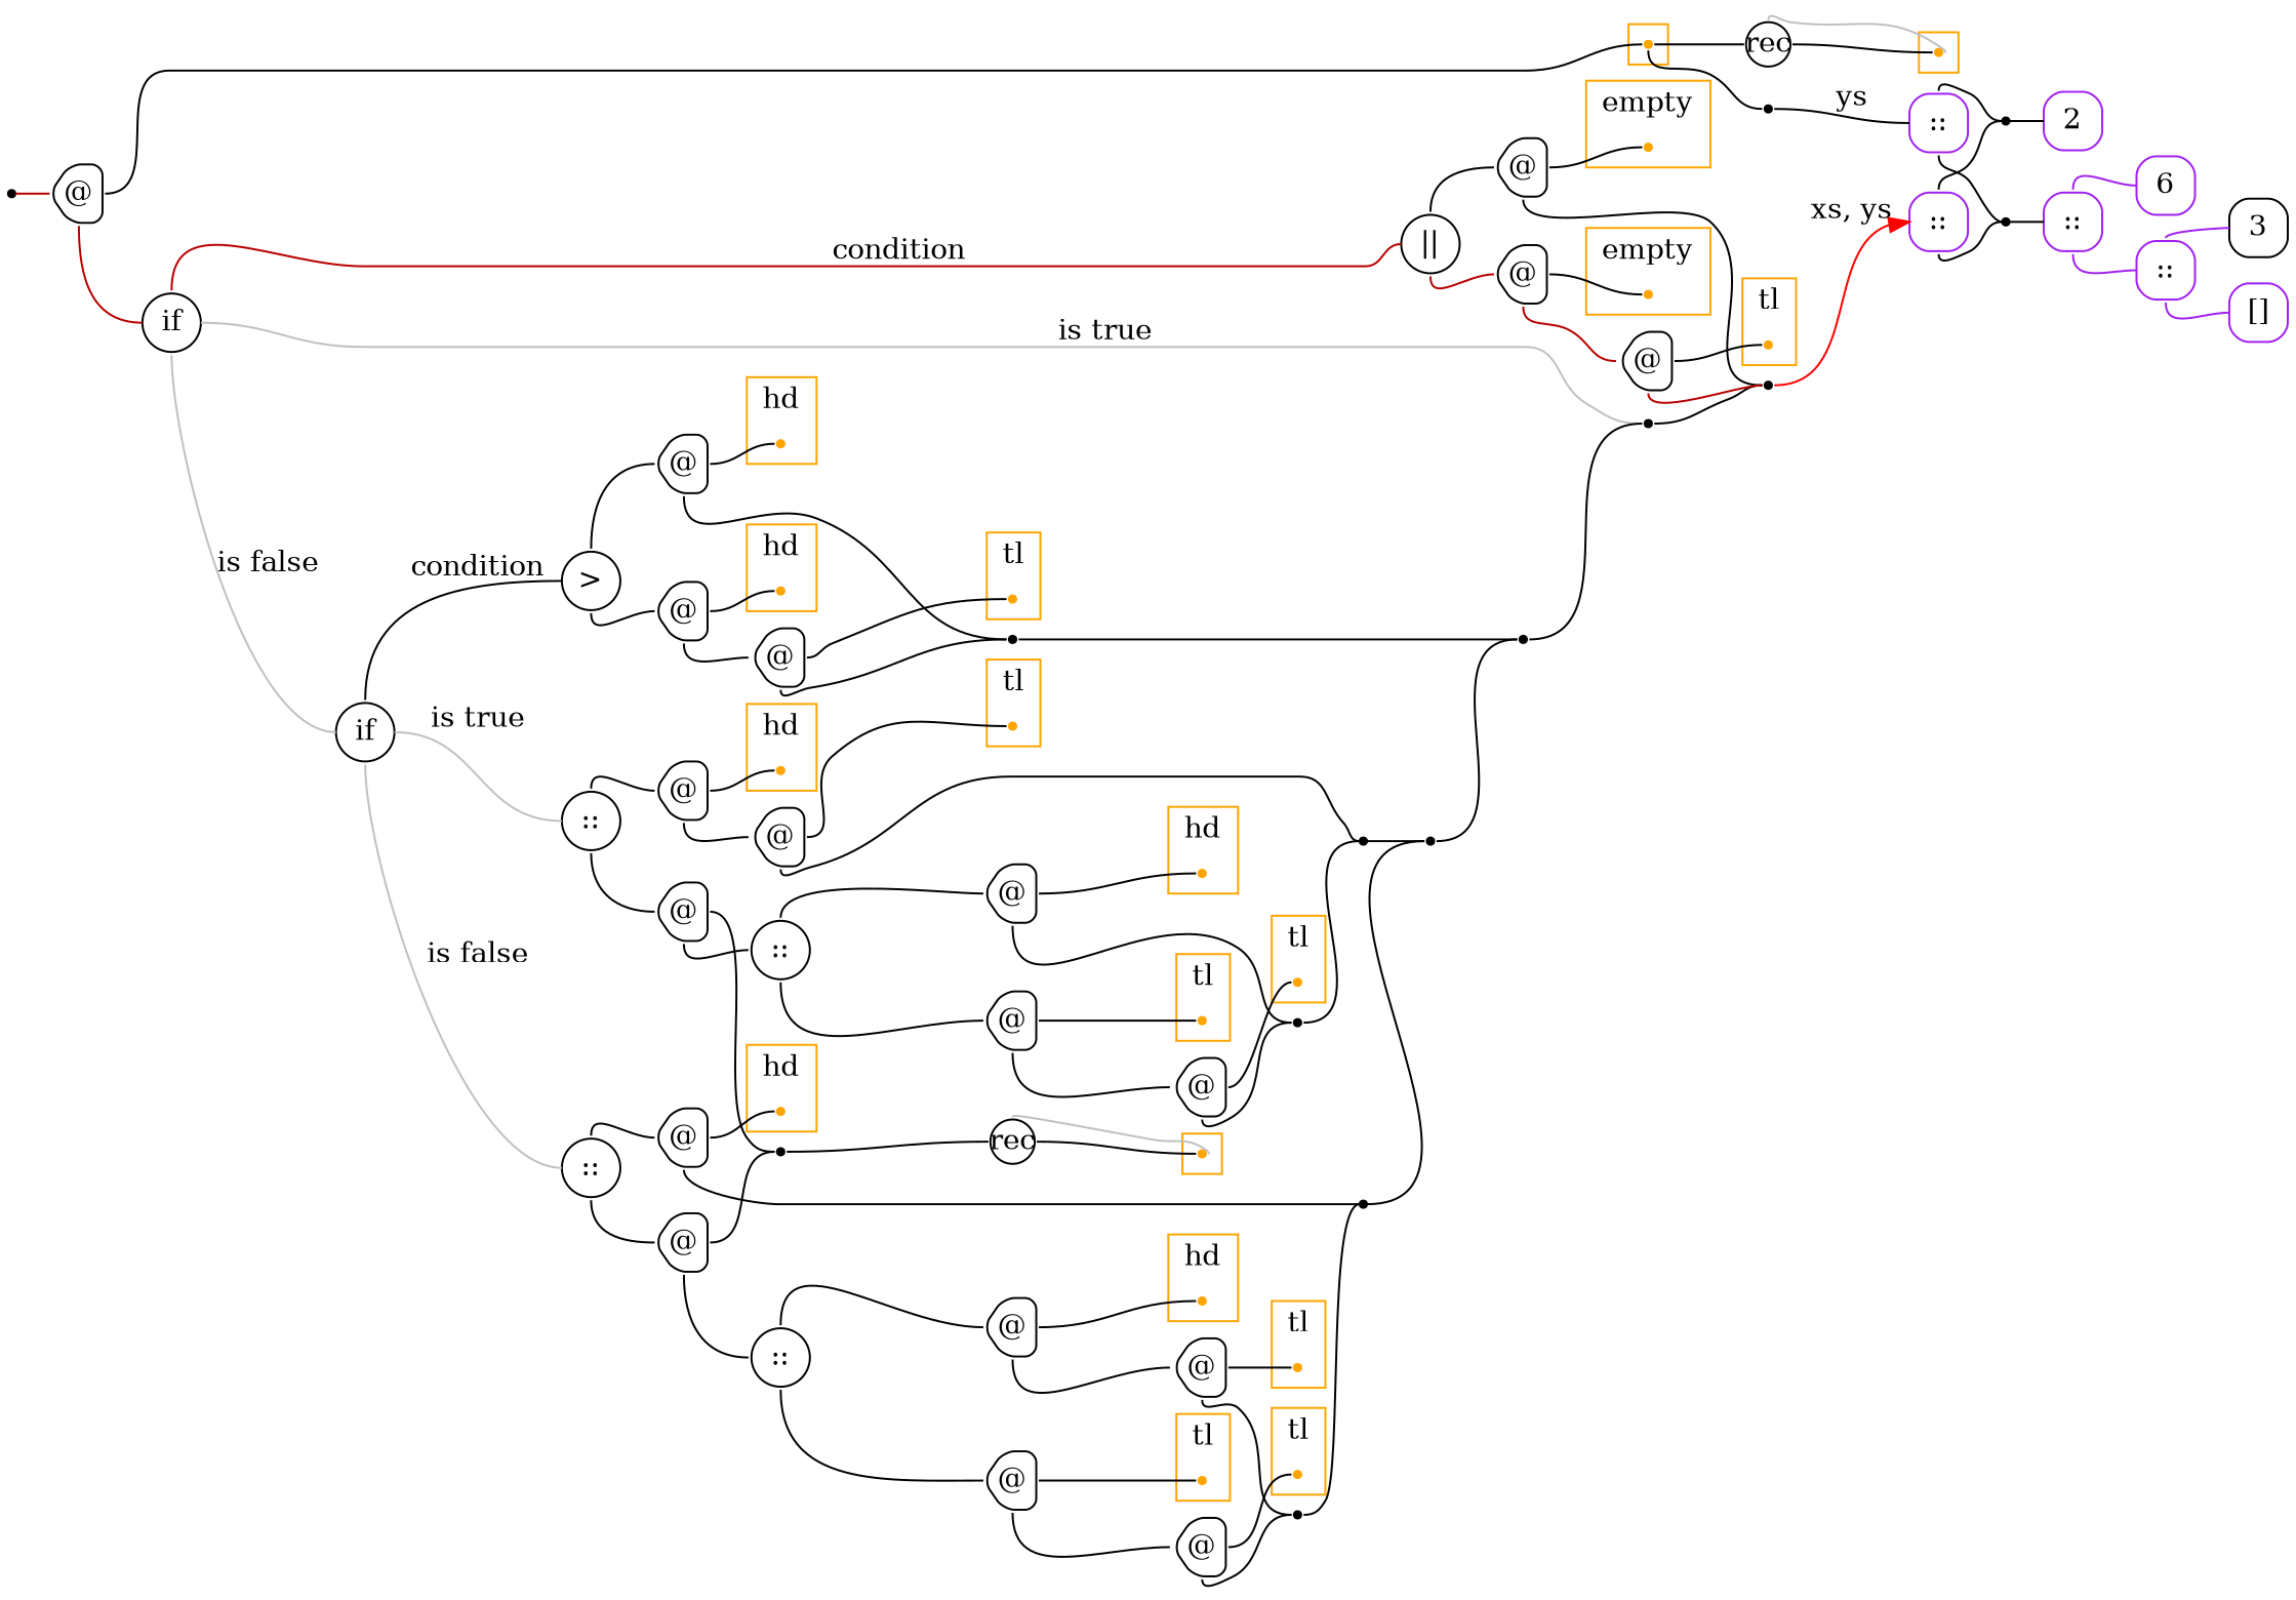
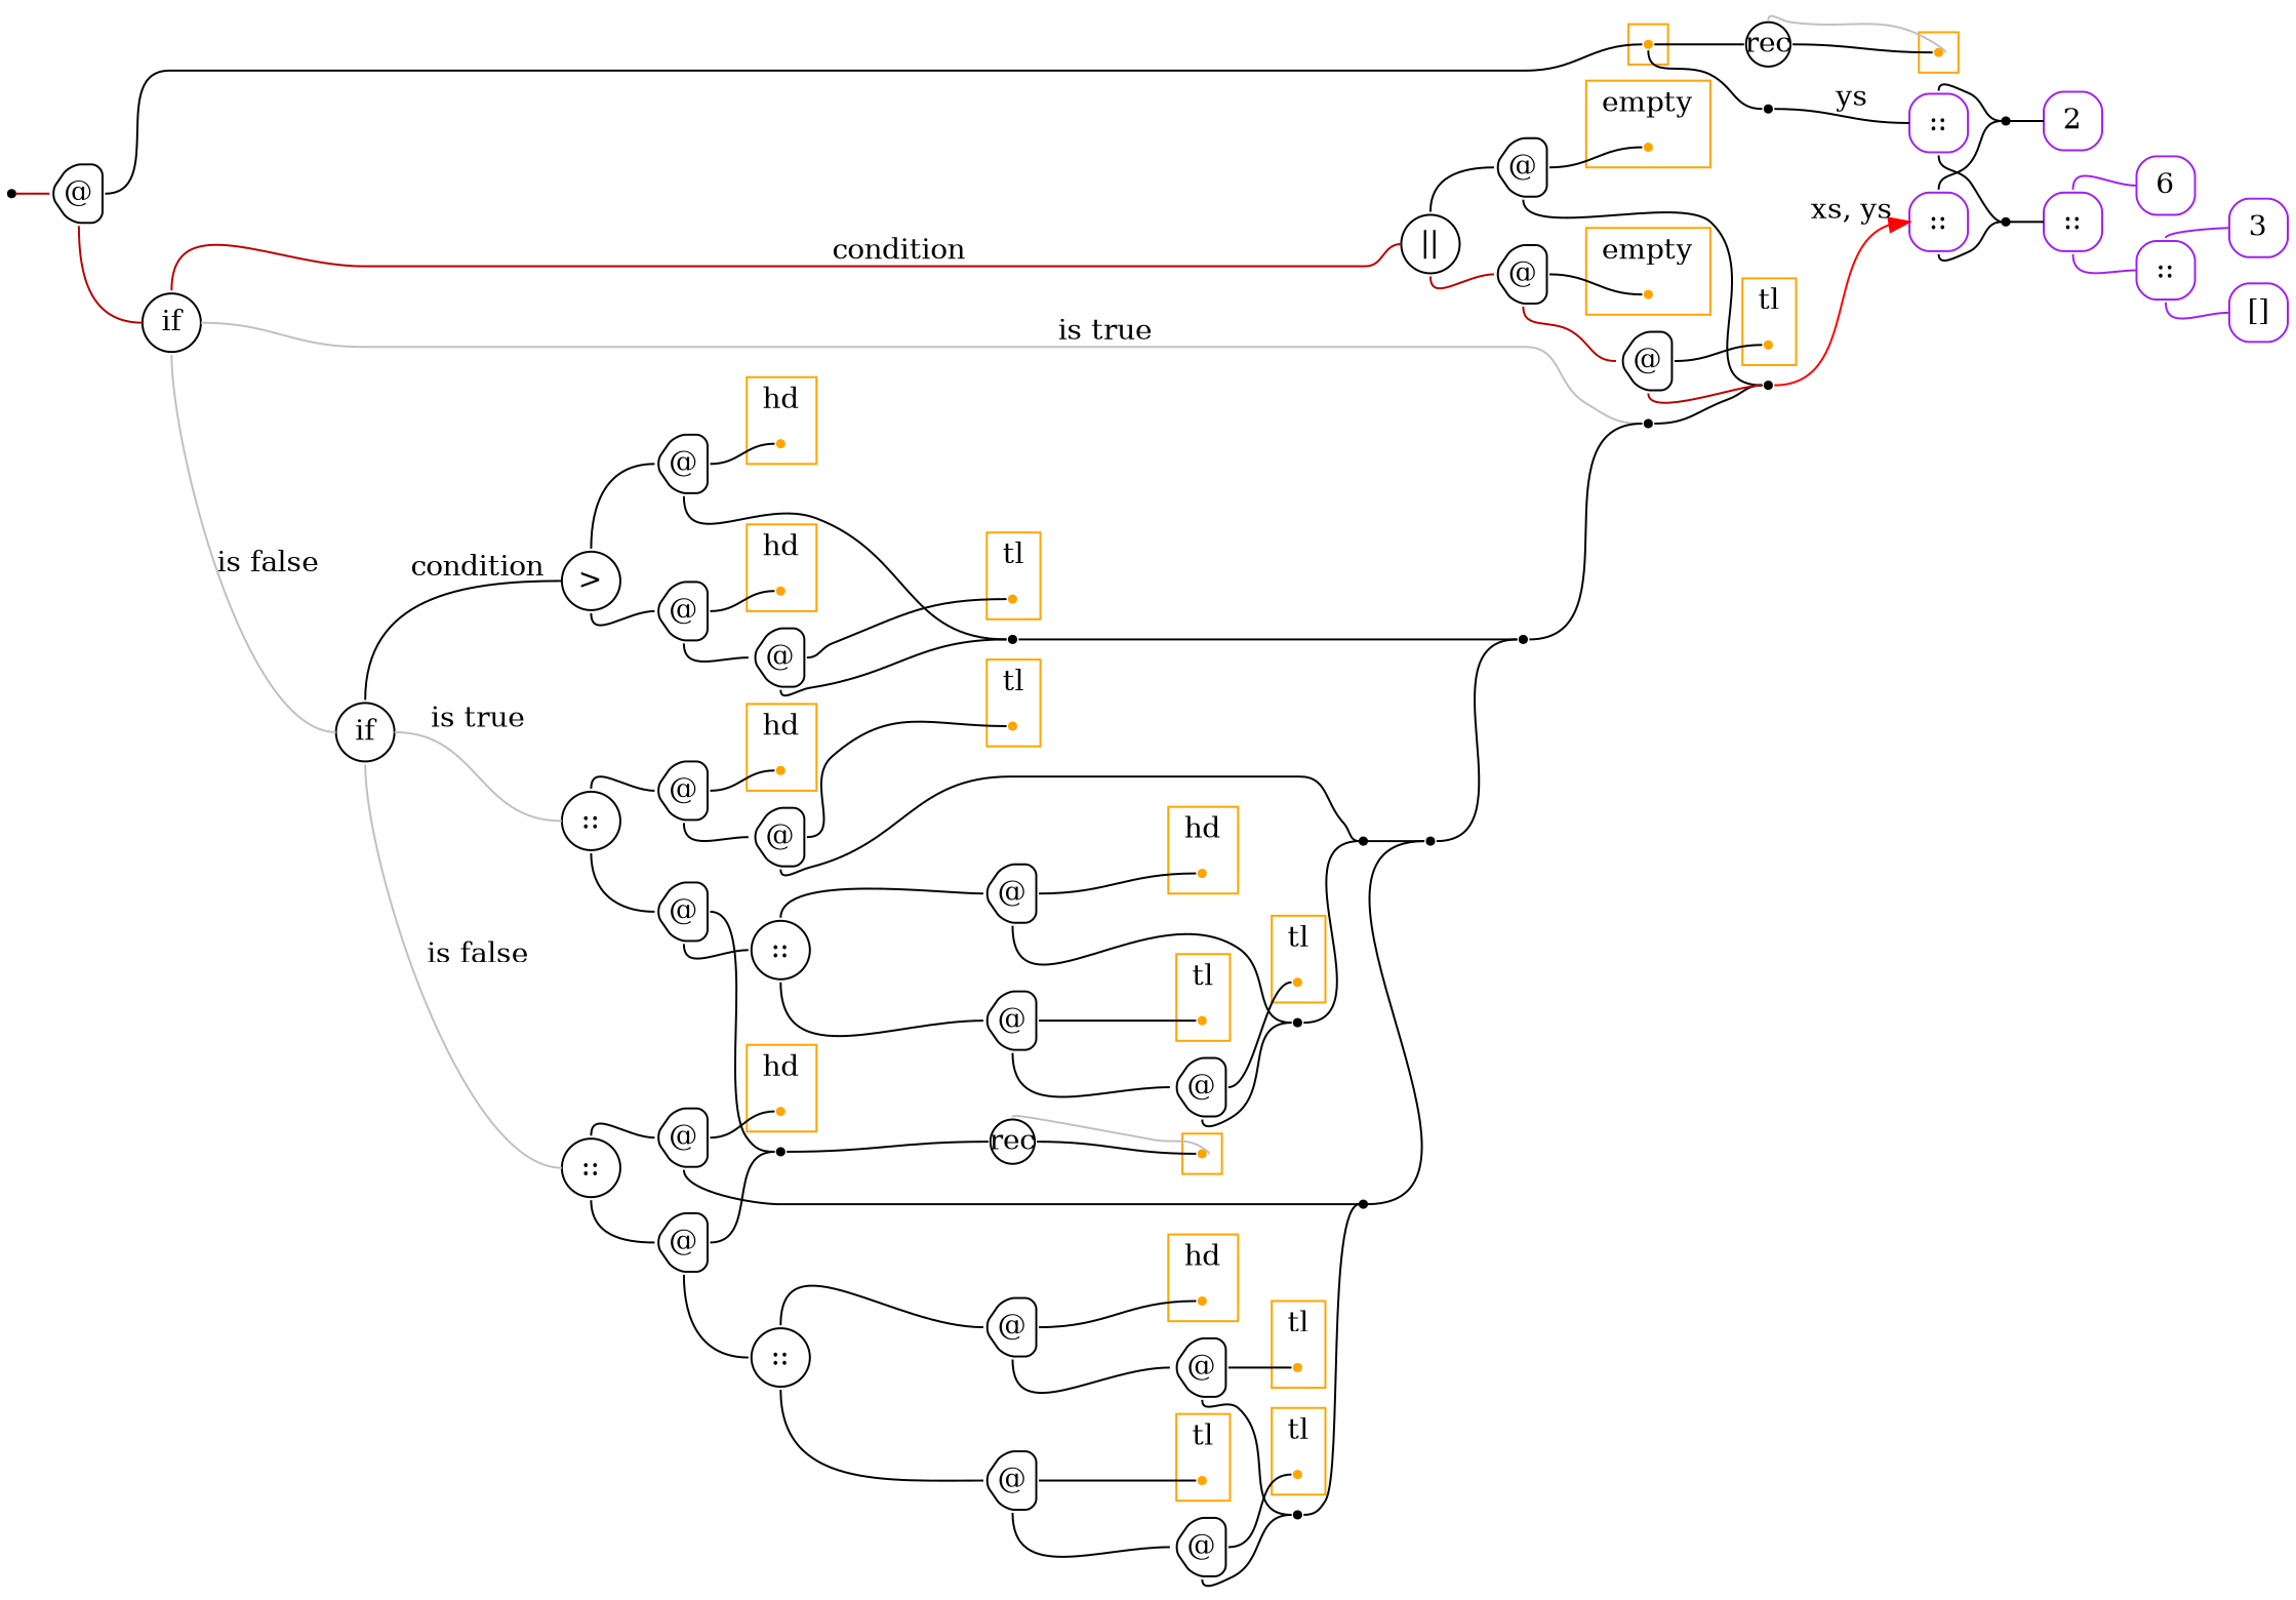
  digraph {
    labeldistance=0
    nodesep=.175
    rankdir=LR
    ranksep=.175
    node [color="#000000" fixedsize=true orientation=90 shape=point style=rounded]
    edge [arrowhead=none arrowtail=none headport=w tailport=e]
    ndcluster_nd366 [color=orange style=""]
    ndcluster_nd560 [color=orange style=""]
    ndcluster_nd55 [color=orange style=""]
    ndcluster_nd106 [color=orange style=""]
    ndcluster_nd120 [color=orange style=""]
    ndcluster_nd131 [color=orange style=""]
    ndcluster_nd152 [color=orange style=""]
    ndcluster_nd166 [color=orange style=""]
    ndcluster_nd177 [color=orange style=""]
    ndcluster_nd195 [color=orange style=""]
    ndcluster_nd206 [color=orange style=""]
    ndcluster_nd226 [color=orange style=""]
    ndcluster_nd240 [color=orange style=""]
    ndcluster_nd251 [color=orange style=""]
    ndcluster_nd272 [color=orange style=""]
    ndcluster_nd291 [color=orange style=""]
    ndcluster_nd302 [color=orange style=""]
    ndcluster_nd317 [color=orange style=""]
    ndcluster_nd328 [color=orange style=""]
    nd1 [color="" orientation="" style=""]
    n21 [height=.4 label="@" shape=house width=.4]
    n22 [height=.3 label=rec shape=circle width=.3 orientation=""]
    n23 [color=purple height=.4 label=2 shape=square width=.4]
    n24 [color=purple height=.4 label=6 shape=square width=.4]
-   n25 [height=.4 label=3 shape=square width=.4]
+   n25 [color=purple height=.4 label=3 shape=square width=.4]
    n26 [color=purple height=.4 label="[]" shape=square width=.4]
    n27 [color=purple height=.4 label="::" shape=square width=.4]
    n28 [color=purple height=.4 label="::" shape=square width=.4]
    n29 [color=purple height=.4 label="::" shape=square width=.4]
    n30 [label=" " color=""]
    n31 [label=" " color=""]
    n32 [height=.3 label=rec shape=circle width=.3 orientation=""]
    n33 [height=.4 label=if shape=circle width=.4 orientation=""]
    n34 [label=" " color=""]
    n35 [color=purple height=.4 label="::" shape=square width=.4]
    n36 [height=.4 label="||" shape=circle width=.4 orientation=""]
    n37 [height=.4 label=if shape=circle width=.4 orientation=""]
    n38 [label=" " color=""]
    n39 [height=.4 label="@" shape=house width=.4]
    n40 [height=.4 label="@" shape=house width=.4]
    n41 [label=" " color=""]
    n42 [height=.4 label="@" shape=house width=.4]
    n43 [height=.4 label=">" shape=circle width=.4 orientation=""]
    n44 [height=.4 label="::" shape=circle width=.4 orientation=""]
    n45 [height=.4 label="::" shape=circle width=.4 orientation=""]
    n46 [height=.4 label="@" shape=house width=.4]
    n47 [height=.4 label="@" shape=house width=.4]
    n48 [label=" " color=""]
    n49 [height=.4 label="@" shape=house width=.4]
    n50 [label=" " color=""]
    n51 [height=.4 label="@" shape=house width=.4]
    n52 [height=.4 label="@" shape=house width=.4]
    n53 [height=.4 label="@" shape=house width=.4]
    n54 [label=" " color=""]
    n55 [height=.4 label="::" shape=circle width=.4 orientation=""]
    n56 [label=" " color=""]
    n57 [height=.4 label="@" shape=house width=.4]
    n58 [height=.4 label="@" shape=house width=.4]
    n59 [label=" " color=""]
    n60 [height=.4 label="@" shape=house width=.4]
    n61 [label=" " color=""]
    n62 [height=.4 label="@" shape=house width=.4]
    n63 [height=.4 label="@" shape=house width=.4]
    n64 [label=" " color=""]
    n65 [height=.4 label="::" shape=circle width=.4 orientation=""]
    n66 [height=.4 label="@" shape=house width=.4]
    n67 [height=.4 label="@" shape=house width=.4]
    n68 [height=.4 label="@" shape=house width=.4]
    n69 [label=" " color=""]
    n70 [height=.4 label="@" shape=house width=.4]
    subgraph cluster_1 {
      color=orange
      style=fill
      ndcluster_nd366
    }
    subgraph cluster_2 {
      color=orange
      label=empty
      style=fill
      ndcluster_nd120
    }
    subgraph cluster_3 {
      color=orange
      style=fill
      ndcluster_nd560
    }
    subgraph cluster_4 {
      color=orange
      style=fill
      ndcluster_nd55
    }
    subgraph cluster_5 {
      color=orange
      label=empty
      style=fill
      ndcluster_nd106
    }
    subgraph cluster_6 {
      color=orange
      label=tl
      style=fill
      ndcluster_nd131
    }
    subgraph cluster_7 {
      color=orange
      label=hd
      style=fill
      ndcluster_nd152
    }
    subgraph cluster_8 {
      color=orange
      label=hd
      style=fill
      ndcluster_nd166
    }
    subgraph cluster_9 {
      color=orange
      label=tl
      style=fill
      ndcluster_nd177
    }
    subgraph cluster_10 {
      color=orange
      label=hd
      style=fill
      ndcluster_nd195
    }
    subgraph cluster_11 {
      color=orange
      label=tl
      style=fill
      ndcluster_nd206
    }
    subgraph cluster_12 {
      color=orange
      label=hd
      style=fill
      ndcluster_nd226
    }
    subgraph cluster_13 {
      color=orange
      label=tl
      style=fill
      ndcluster_nd240
    }
    subgraph cluster_14 {
      color=orange
      label=tl
      style=fill
      ndcluster_nd251
    }
    subgraph cluster_15 {
      color=orange
      label=hd
      style=fill
      ndcluster_nd272
    }
    subgraph cluster_16 {
      color=orange
      label=hd
      style=fill
      ndcluster_nd291
    }
    subgraph cluster_17 {
      color=orange
      label=tl
      style=fill
      ndcluster_nd302
    }
    subgraph cluster_18 {
      color=orange
      label=tl
      style=fill
      ndcluster_nd317
    }
    subgraph cluster_19 {
      color=orange
      label=tl
      style=fill
      ndcluster_nd328
    }
    ndcluster_nd55 -> n22 [color=black]
    ndcluster_nd55 -> n34 [tailport=s]
    nd1 -> n21 [color="#b70000"]
    n21 -> ndcluster_nd55
    n21 -> n33 [color="#b70000" tailport=s]
    n22 -> ndcluster_nd366 [color=grey dir=back headport=e tailport=n]
    n22 -> ndcluster_nd366
    n27 -> n25 [color=purple tailport=n]
    n27 -> n26 [color=purple tailport=s]
    n28 -> n24 [color=purple tailport=n]
    n28 -> n27 [color=purple tailport=s]
    n29 -> n30 [tailport=n]
    n29 -> n31 [tailport=s]
    n30 -> n23
    n31 -> n28
    n32 -> ndcluster_nd560 [color=grey dir=back headport=e tailport=n]
    n32 -> ndcluster_nd560
    n33 -> n36 [color="#b70000" label=condition tailport=n]
    n33 -> n37 [color=grey label="is false" tailport=s]
    n33 -> n38 [color=grey label="is true"]
    n34 -> n29 [label=ys]
    n35 -> n30 [tailport=n]
    n35 -> n31 [tailport=s]
    n36 -> n39 [tailport=n]
    n36 -> n40 [color="#b70000" tailport=s]
    n37 -> n43 [label=condition tailport=n]
    n37 -> n44 [color=grey label="is true"]
    n37 -> n45 [color=grey label="is false" tailport=s]
    n38 -> n41
    n39 -> ndcluster_nd106
    n39 -> n41 [tailport=s]
    n40 -> ndcluster_nd120
    n40 -> n42 [color="#b70000" tailport=s]
    n41 -> n35 [arrowhead=normal color=red label="xs, ys"]
    n42 -> ndcluster_nd131
    n42 -> n41 [color="#b70000" tailport=s]
    n43 -> n46 [tailport=n]
    n43 -> n47 [tailport=s]
    n44 -> n51 [tailport=n]
    n44 -> n52 [tailport=s]
    n45 -> n62 [tailport=n]
    n45 -> n63 [tailport=s]
    n46 -> ndcluster_nd152
    n46 -> n48 [tailport=s]
    n47 -> ndcluster_nd166
    n47 -> n49 [tailport=s]
    n48 -> n50
    n49 -> ndcluster_nd177
    n49 -> n48 [tailport=s]
    n50 -> n38
    n51 -> ndcluster_nd195
    n51 -> n53 [tailport=s]
    n52 -> n55 [tailport=s]
    n52 -> n56
    n53 -> ndcluster_nd206
    n53 -> n54 [tailport=s]
    n54 -> n61
    n55 -> n57 [tailport=n]
    n55 -> n58 [tailport=s]
    n56 -> n32 [color=black]
    n57 -> ndcluster_nd226
    n57 -> n59 [tailport=s]
    n58 -> ndcluster_nd240
    n58 -> n60 [tailport=s]
    n59 -> n54
    n60 -> ndcluster_nd251
    n60 -> n59 [tailport=s]
    n61 -> n50
    n62 -> ndcluster_nd272
    n62 -> n64 [tailport=s]
    n63 -> n56
    n63 -> n65 [tailport=s]
    n64 -> n61
    n65 -> n66 [tailport=n]
    n65 -> n67 [tailport=s]
    n66 -> ndcluster_nd291
    n66 -> n68 [tailport=s]
    n67 -> ndcluster_nd317
    n67 -> n70 [tailport=s]
    n68 -> ndcluster_nd302
    n68 -> n69 [tailport=s]
    n69 -> n64
    n70 -> ndcluster_nd328
    n70 -> n69 [tailport=s]
  }
